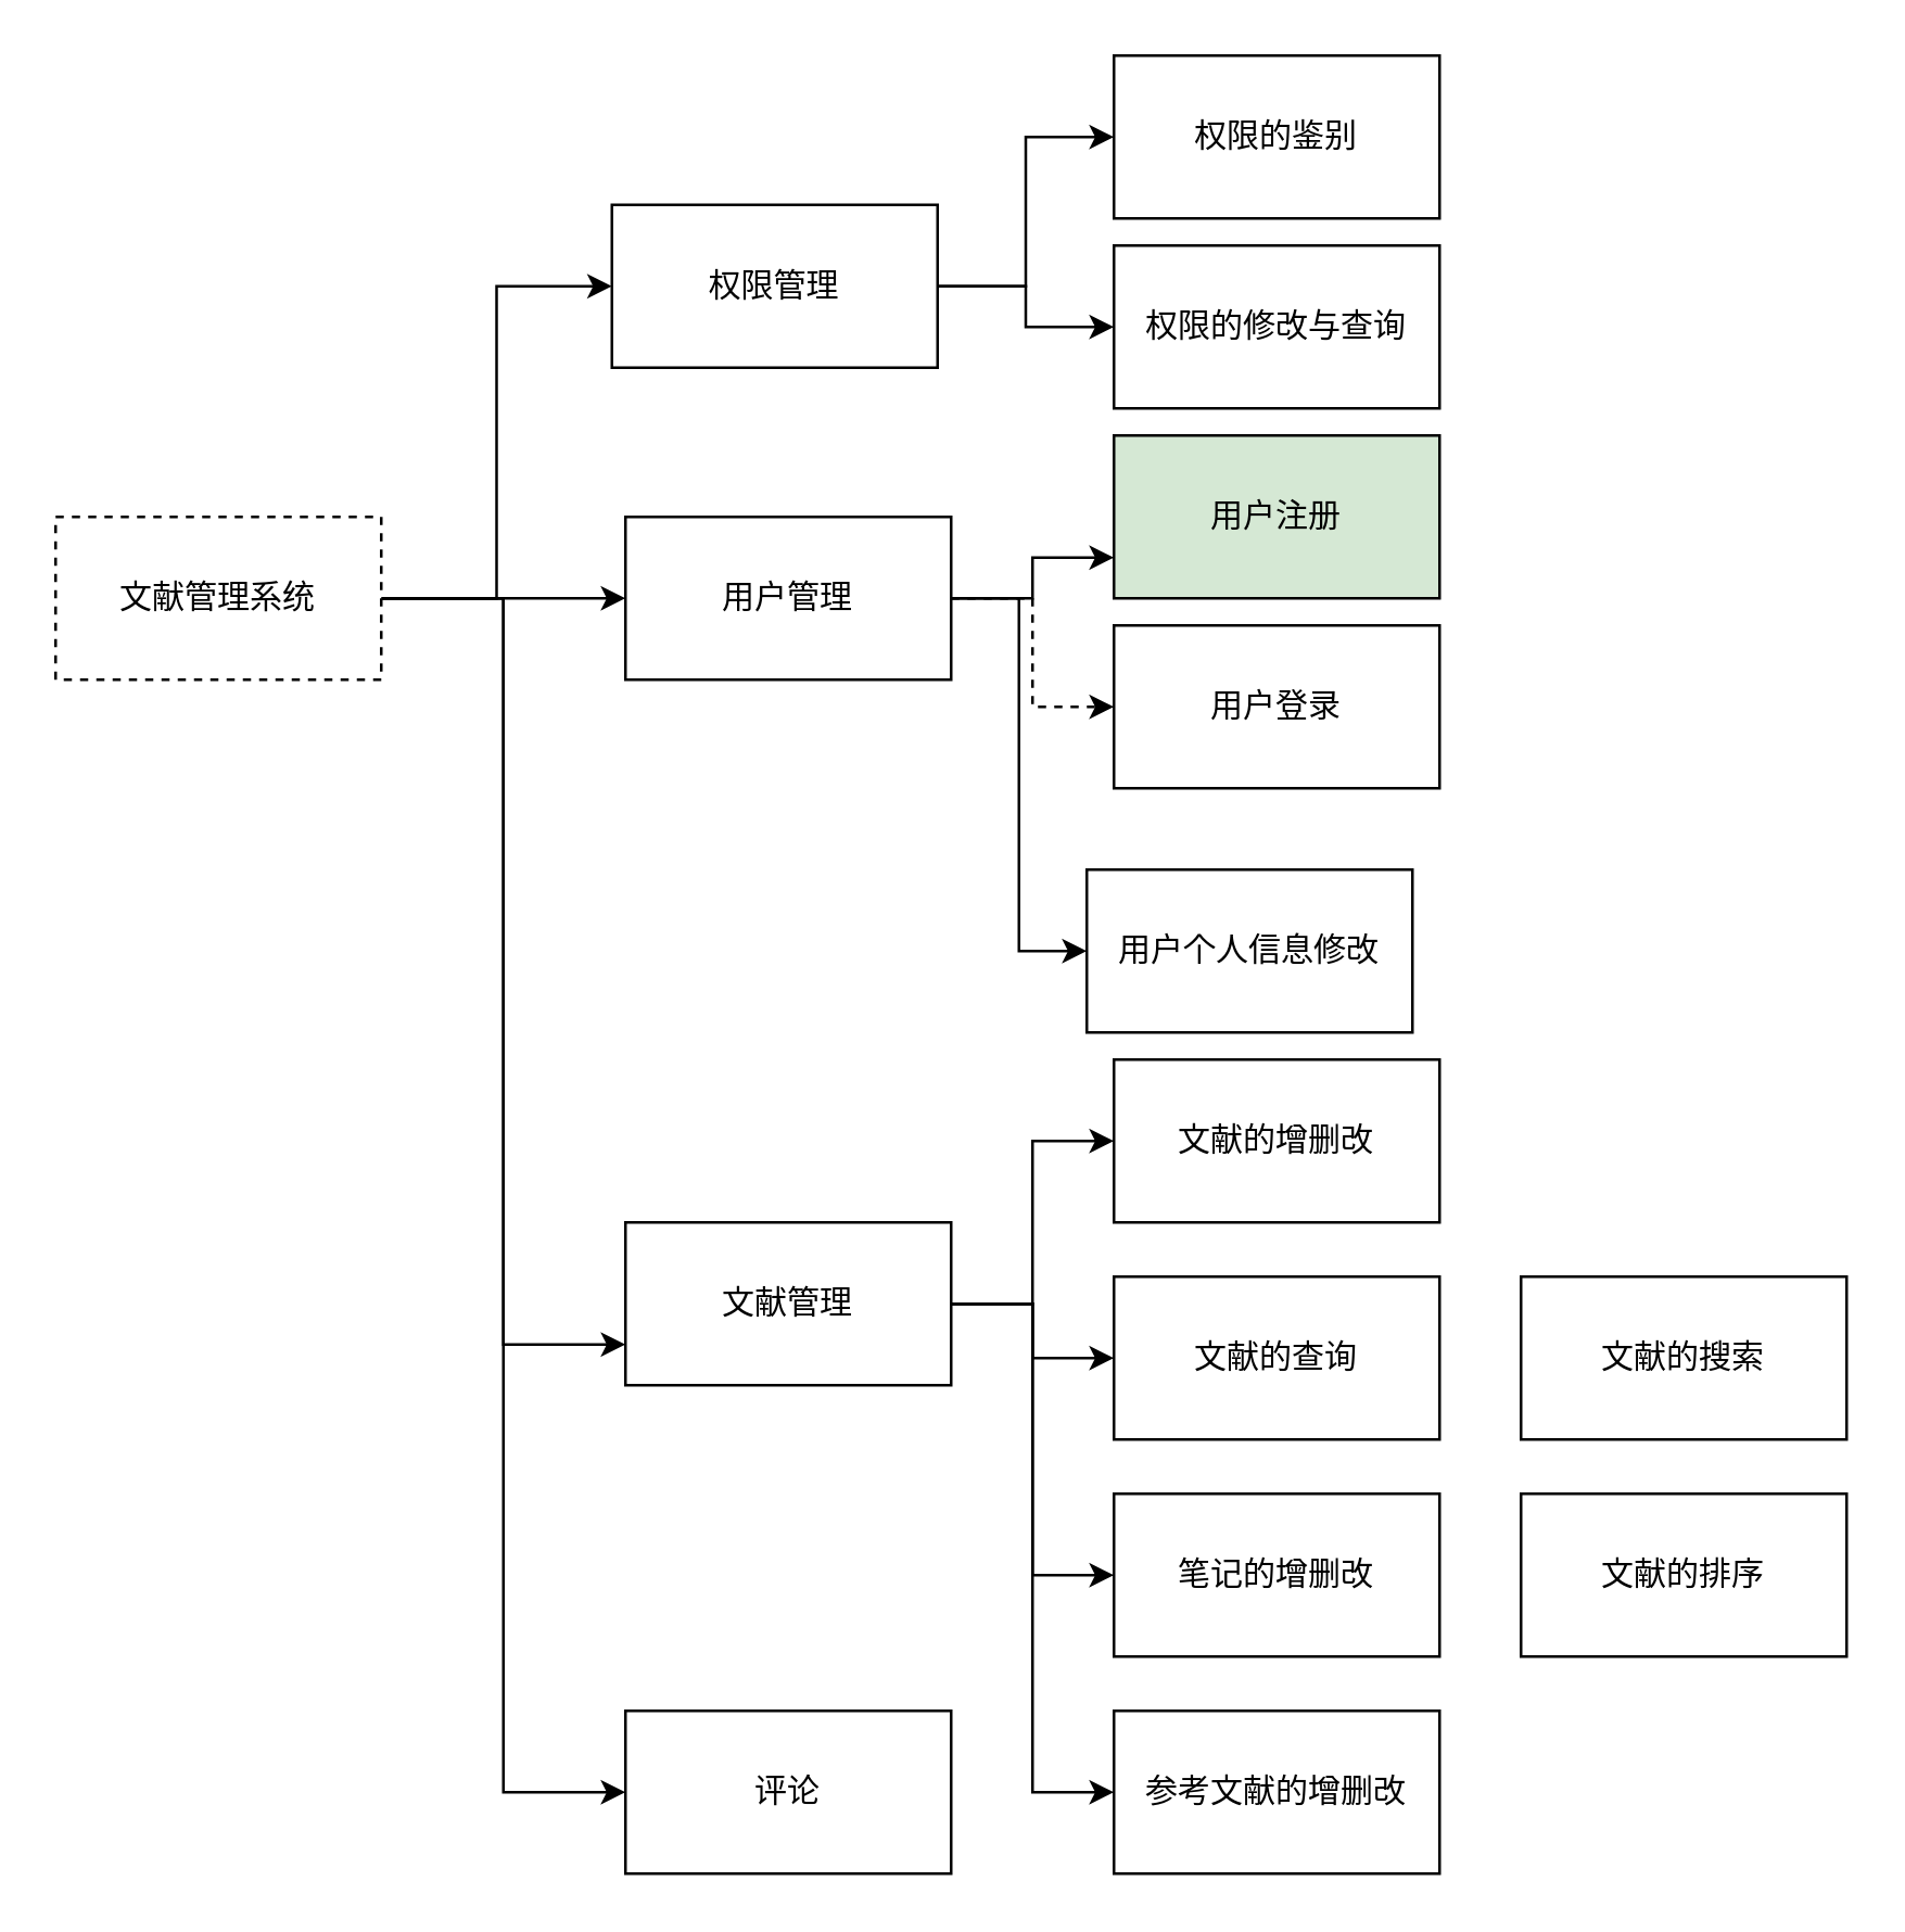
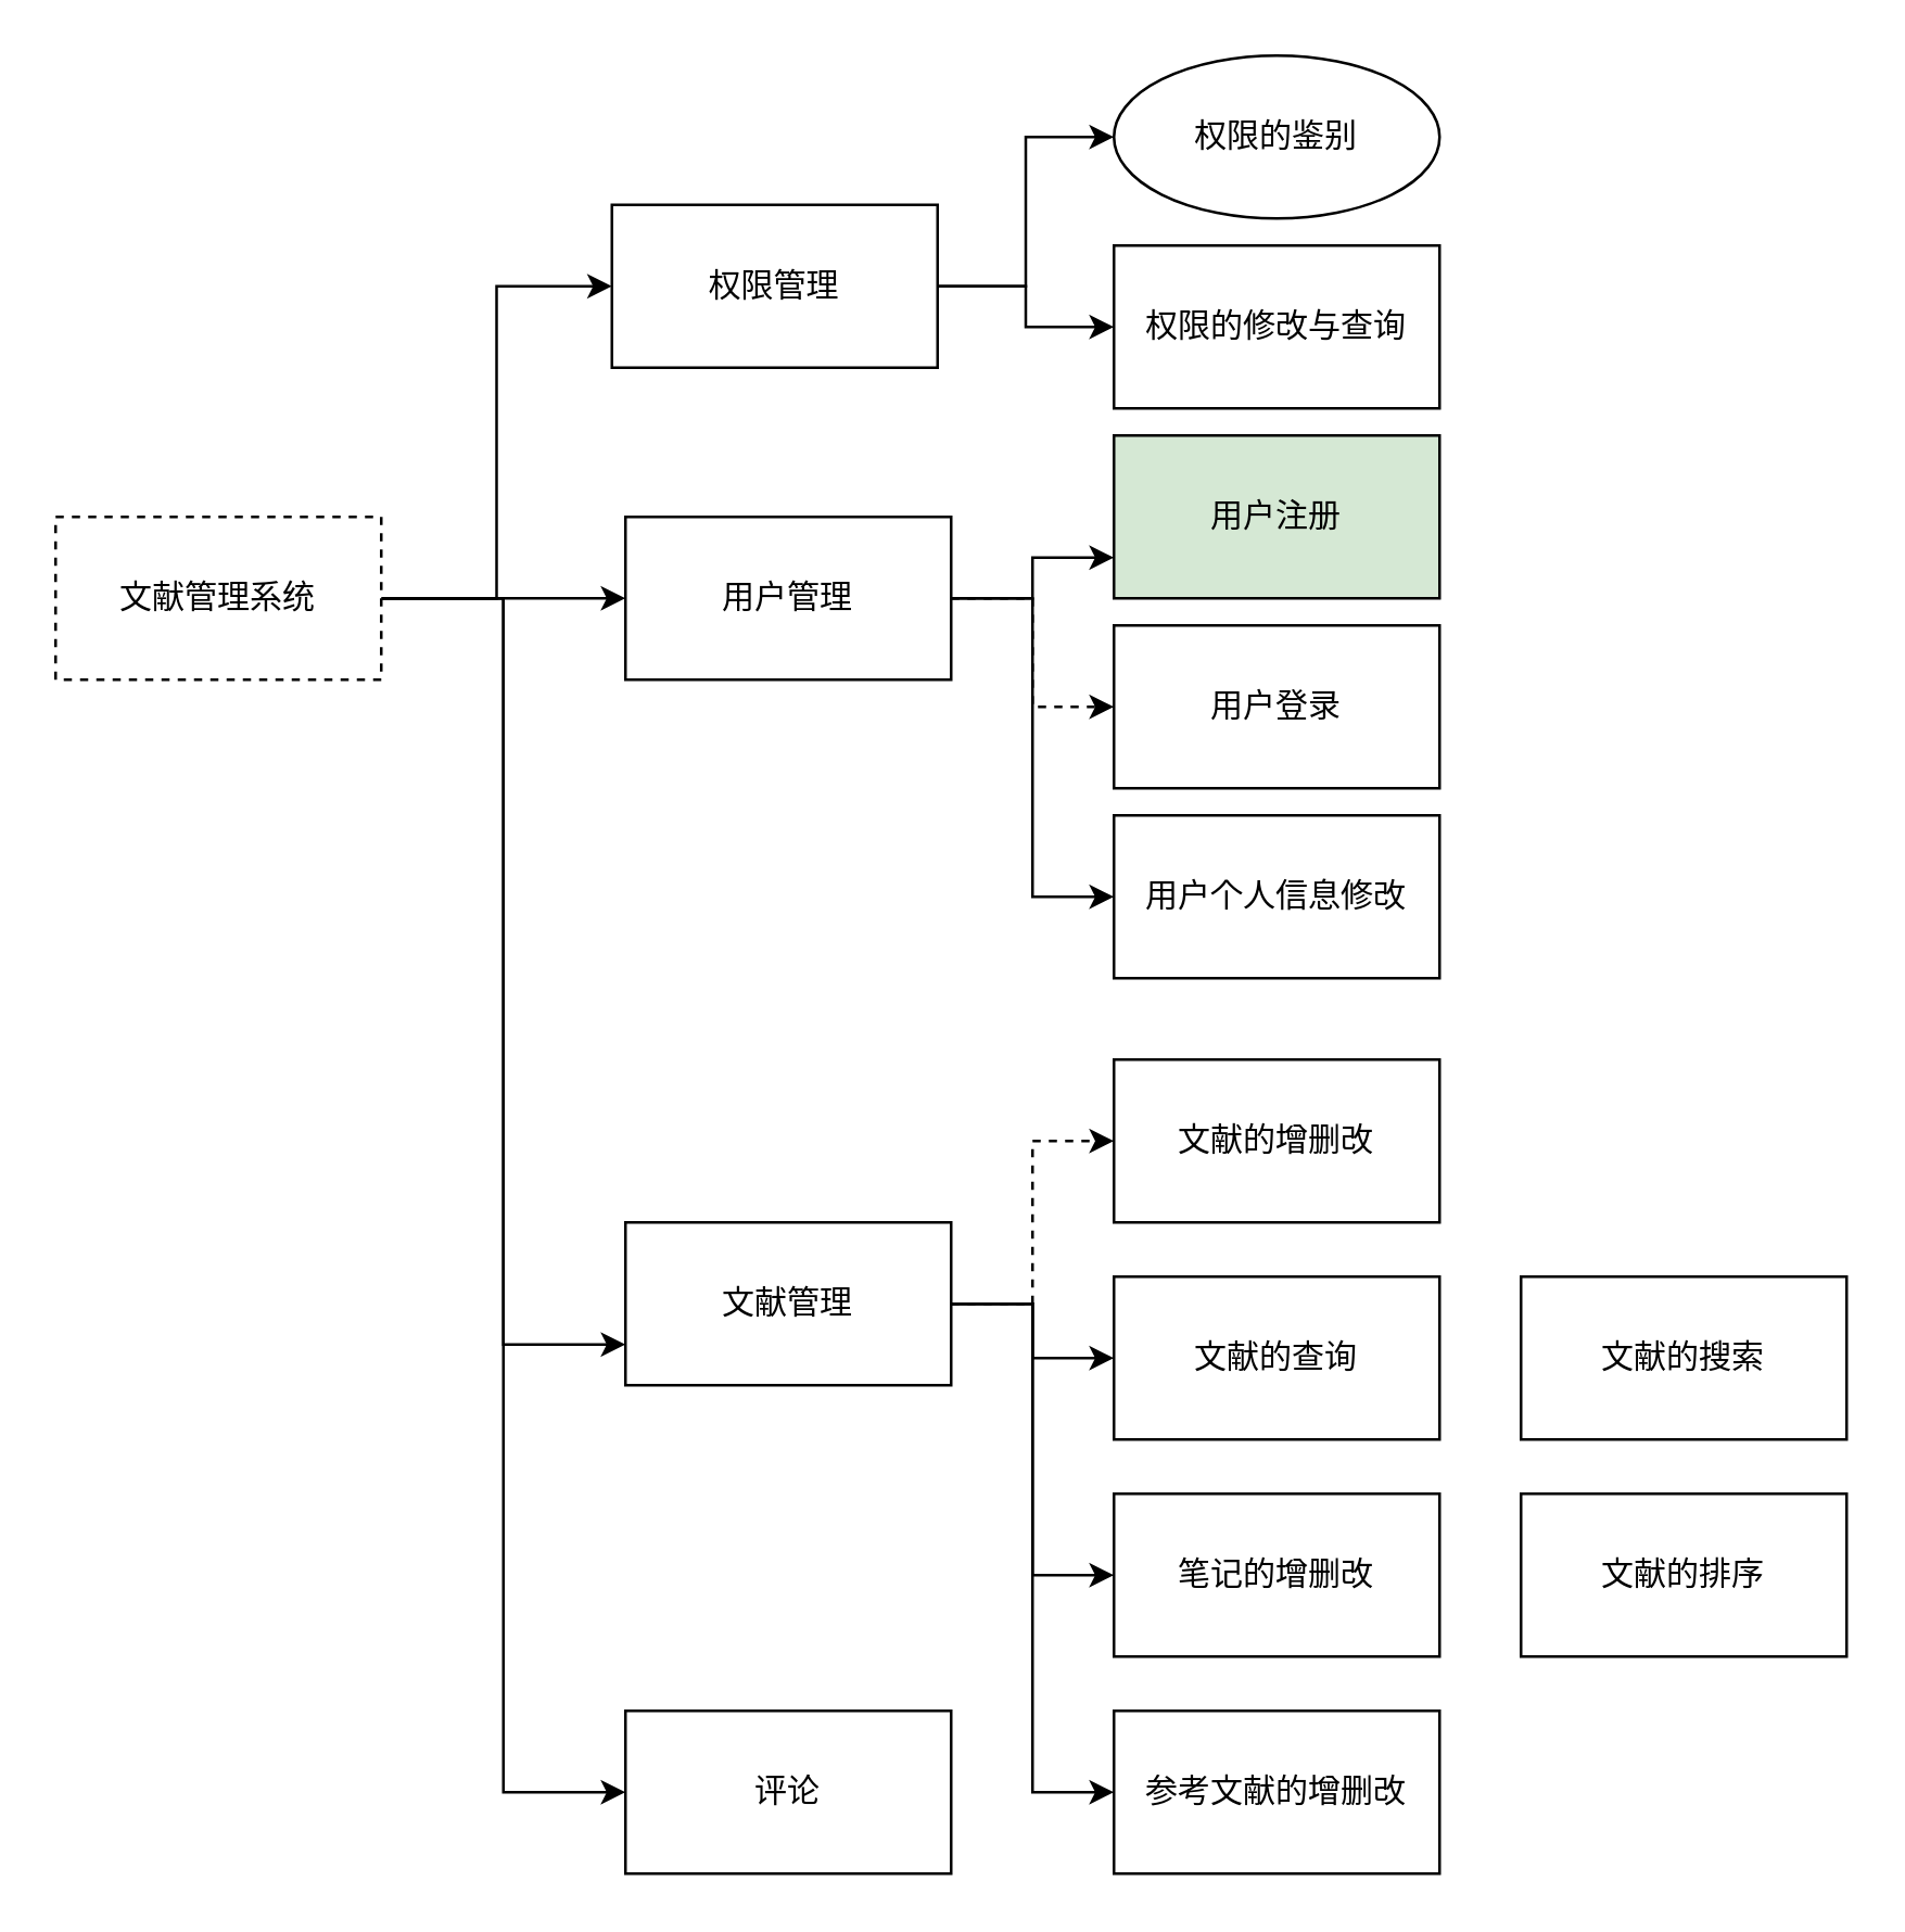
  <mxCell id="0" />
  <mxCell id="1" parent="0" />
  <mxCell id="2" style="edgeStyle=orthogonalEdgeStyle;rounded=0;orthogonalLoop=1;jettySize=auto;html=1;entryX=0;entryY=0.5;entryDx=0;entryDy=0;" edge="1" parent="1" source="6" target="9"><mxGeometry relative="1" as="geometry" /></mxCell>
  <mxCell id="3" style="edgeStyle=orthogonalEdgeStyle;rounded=0;orthogonalLoop=1;jettySize=auto;html=1;" edge="1" parent="1" source="6" target="13"><mxGeometry relative="1" as="geometry" /></mxCell>
  <mxCell id="4" style="edgeStyle=orthogonalEdgeStyle;rounded=0;orthogonalLoop=1;jettySize=auto;html=1;entryX=0;entryY=0.75;entryDx=0;entryDy=0;" edge="1" parent="1" source="6" target="21"><mxGeometry relative="1" as="geometry" /></mxCell>
  <mxCell id="5" style="edgeStyle=orthogonalEdgeStyle;rounded=0;orthogonalLoop=1;jettySize=auto;html=1;entryX=0;entryY=0.5;entryDx=0;entryDy=0;" edge="1" parent="1" source="6" target="24"><mxGeometry relative="1" as="geometry" /></mxCell>
  <mxCell id="6" value="文献管理系统" style="rounded=0;whiteSpace=wrap;html=1;dashed=1;" vertex="1" parent="1"><mxGeometry x="20" y="190" width="120" height="60" as="geometry" /></mxCell>
  <mxCell id="7" style="edgeStyle=orthogonalEdgeStyle;rounded=0;orthogonalLoop=1;jettySize=auto;html=1;entryX=0;entryY=0.5;entryDx=0;entryDy=0;" edge="1" parent="1" source="9" target="22"><mxGeometry relative="1" as="geometry" /></mxCell>
  <mxCell id="8" style="edgeStyle=orthogonalEdgeStyle;rounded=0;orthogonalLoop=1;jettySize=auto;html=1;exitX=1;exitY=0.5;exitDx=0;exitDy=0;" edge="1" parent="1" source="9" target="28"><mxGeometry relative="1" as="geometry" /></mxCell>
  <mxCell id="9" value="权限管理" style="rounded=0;whiteSpace=wrap;html=1;" vertex="1" parent="1"><mxGeometry x="225" y="75" width="120" height="60" as="geometry" /></mxCell>
  <mxCell id="10" style="edgeStyle=orthogonalEdgeStyle;rounded=0;orthogonalLoop=1;jettySize=auto;html=1;entryX=0;entryY=0.75;entryDx=0;entryDy=0;" edge="1" parent="1" source="13" target="14"><mxGeometry relative="1" as="geometry" /></mxCell>
  <mxCell id="11" style="edgeStyle=orthogonalEdgeStyle;rounded=0;orthogonalLoop=1;jettySize=auto;html=1;dashed=1;" edge="1" parent="1" source="13" target="15"><mxGeometry relative="1" as="geometry" /></mxCell>
  <mxCell id="12" style="edgeStyle=orthogonalEdgeStyle;rounded=0;orthogonalLoop=1;jettySize=auto;html=1;entryX=0;entryY=0.5;entryDx=0;entryDy=0;" edge="1" parent="1" source="13" target="16"><mxGeometry relative="1" as="geometry" /></mxCell>
  <mxCell id="13" value="用户管理" style="rounded=0;whiteSpace=wrap;html=1;" vertex="1" parent="1"><mxGeometry x="230" y="190" width="120" height="60" as="geometry" /></mxCell>
  <mxCell id="14" value="用户注册" style="rounded=0;whiteSpace=wrap;html=1;fillColor=#d5e8d4;" vertex="1" parent="1"><mxGeometry x="410" y="160" width="120" height="60" as="geometry" /></mxCell>
  <mxCell id="15" value="用户登录" style="rounded=0;whiteSpace=wrap;html=1;" vertex="1" parent="1"><mxGeometry x="410" y="230" width="120" height="60" as="geometry" /></mxCell>
- <mxCell id="16" value="用户个人信息修改" style="rounded=0;whiteSpace=wrap;html=1;" vertex="1" parent="1"><mxGeometry x="400" y="320" width="120" height="60" as="geometry" /></mxCell>
- <mxCell id="17" style="edgeStyle=orthogonalEdgeStyle;rounded=0;orthogonalLoop=1;jettySize=auto;html=1;entryX=0;entryY=0.5;entryDx=0;entryDy=0;" edge="1" parent="1" source="21" target="23"><mxGeometry relative="1" as="geometry" /></mxCell>
+ <mxCell id="16" value="用户个人信息修改" style="rounded=0;whiteSpace=wrap;html=1;" vertex="1" parent="1"><mxGeometry x="410" y="300" width="120" height="60" as="geometry" /></mxCell>
+ <mxCell id="17" style="edgeStyle=orthogonalEdgeStyle;rounded=0;orthogonalLoop=1;jettySize=auto;html=1;entryX=0;entryY=0.5;entryDx=0;entryDy=0;dashed=1;" edge="1" parent="1" source="21" target="23"><mxGeometry relative="1" as="geometry" /></mxCell>
  <mxCell id="18" style="edgeStyle=orthogonalEdgeStyle;rounded=0;orthogonalLoop=1;jettySize=auto;html=1;" edge="1" parent="1" source="21" target="25"><mxGeometry relative="1" as="geometry" /></mxCell>
  <mxCell id="19" style="edgeStyle=orthogonalEdgeStyle;rounded=0;orthogonalLoop=1;jettySize=auto;html=1;entryX=0;entryY=0.5;entryDx=0;entryDy=0;" edge="1" parent="1" source="21" target="29"><mxGeometry relative="1" as="geometry" /></mxCell>
  <mxCell id="20" style="edgeStyle=orthogonalEdgeStyle;rounded=0;orthogonalLoop=1;jettySize=auto;html=1;entryX=0;entryY=0.5;entryDx=0;entryDy=0;" edge="1" parent="1" source="21" target="30"><mxGeometry relative="1" as="geometry" /></mxCell>
  <mxCell id="21" value="文献管理" style="rounded=0;whiteSpace=wrap;html=1;" vertex="1" parent="1"><mxGeometry x="230" y="450" width="120" height="60" as="geometry" /></mxCell>
- <mxCell id="22" value="权限的鉴别" style="rounded=0;whiteSpace=wrap;html=1;" vertex="1" parent="1"><mxGeometry x="410" y="20" width="120" height="60" as="geometry" /></mxCell>
+ <mxCell id="22" value="权限的鉴别" style="ellipse;whiteSpace=wrap;html=1;" vertex="1" parent="1"><mxGeometry x="410" y="20" width="120" height="60" as="geometry" /></mxCell>
  <mxCell id="23" value="文献的增删改" style="rounded=0;whiteSpace=wrap;html=1;" vertex="1" parent="1"><mxGeometry x="410" y="390" width="120" height="60" as="geometry" /></mxCell>
  <mxCell id="24" value="评论" style="rounded=0;whiteSpace=wrap;html=1;" vertex="1" parent="1"><mxGeometry x="230" y="630" width="120" height="60" as="geometry" /></mxCell>
  <mxCell id="25" value="文献的查询" style="rounded=0;whiteSpace=wrap;html=1;" vertex="1" parent="1"><mxGeometry x="410" y="470" width="120" height="60" as="geometry" /></mxCell>
  <mxCell id="26" value="文献的搜索" style="rounded=0;whiteSpace=wrap;html=1;" vertex="1" parent="1"><mxGeometry x="560" y="470" width="120" height="60" as="geometry" /></mxCell>
  <mxCell id="27" value="文献的排序" style="rounded=0;whiteSpace=wrap;html=1;" vertex="1" parent="1"><mxGeometry x="560" y="550" width="120" height="60" as="geometry" /></mxCell>
  <mxCell id="28" value="权限的修改与查询" style="rounded=0;whiteSpace=wrap;html=1;" vertex="1" parent="1"><mxGeometry x="410" y="90" width="120" height="60" as="geometry" /></mxCell>
  <mxCell id="29" value="笔记的增删改" style="rounded=0;whiteSpace=wrap;html=1;" vertex="1" parent="1"><mxGeometry x="410" y="550" width="120" height="60" as="geometry" /></mxCell>
  <mxCell id="30" value="参考文献的增删改" style="rounded=0;whiteSpace=wrap;html=1;" vertex="1" parent="1"><mxGeometry x="410" y="630" width="120" height="60" as="geometry" /></mxCell>
